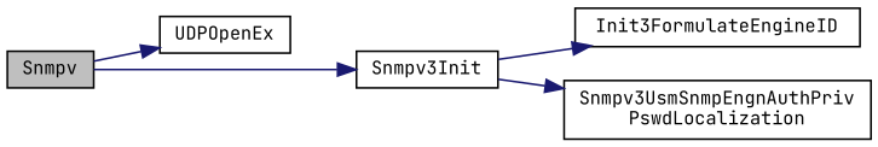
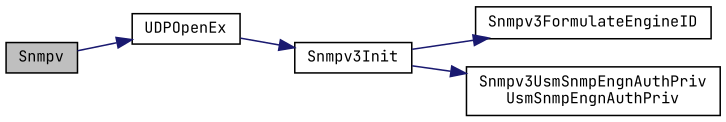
  digraph {
    fontname="JetBrains Mono"
    rankdir=LR
    node [color=black fillcolor=white fontname="JetBrains Mono" fontsize=10 shape=record style=filled]
    edge [color=midnightblue fontname="JetBrains Mono" fontsize=10 labelfontname=Helvetica labelfontsize=10 style=solid]
    n1 [fillcolor=grey75 fontcolor=black height=0.2 label=Snmpv width=0.4]
    n2 [height=0.2 label=UDPOpenEx width=0.4]
    n3 [height=0.2 label=Snmpv3Init width=0.4]
-   n4 [height=0.2 label=Init3FormulateEngineID width=0.4]
-   n5 [height=0.2 label="Snmpv3UsmSnmpEngnAuthPriv\lPswdLocalization" width=0.4]
+   n4 [height=0.2 label=Snmpv3FormulateEngineID width=0.4]
+   n5 [height=0.2 label="Snmpv3UsmSnmpEngnAuthPriv\lUsmSnmpEngnAuthPriv" width=0.4]
    n1 -> n2
-   n1 -> n3
+   n2 -> n3
    n3 -> n4
    n3 -> n5
  }
